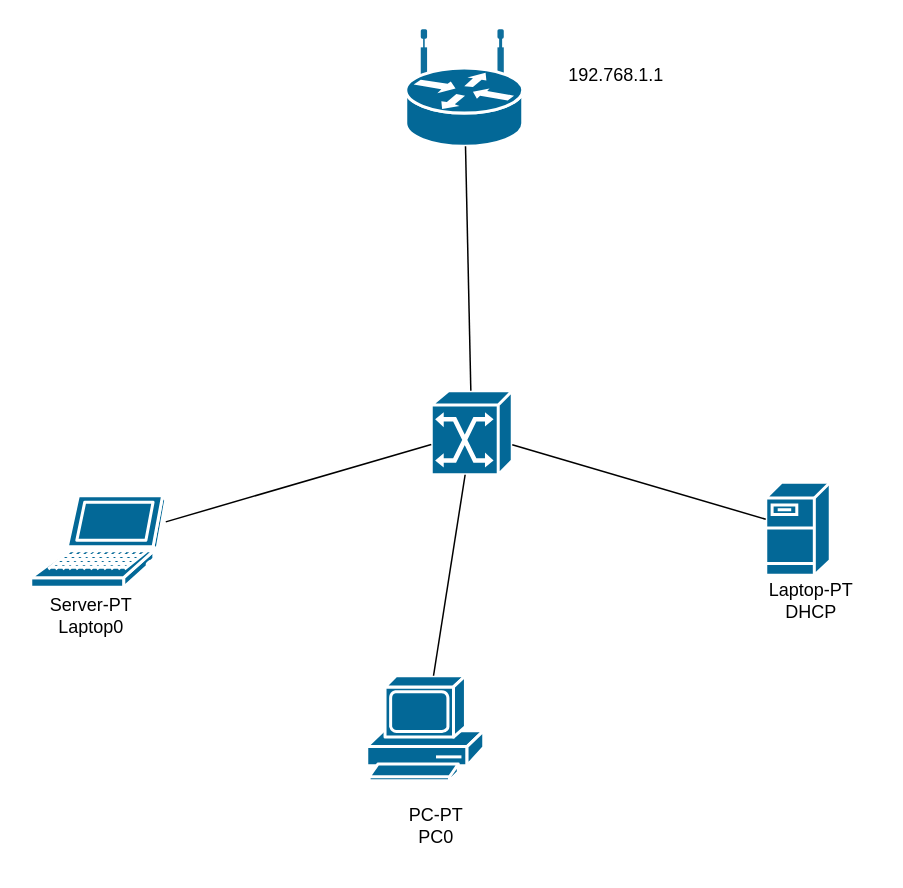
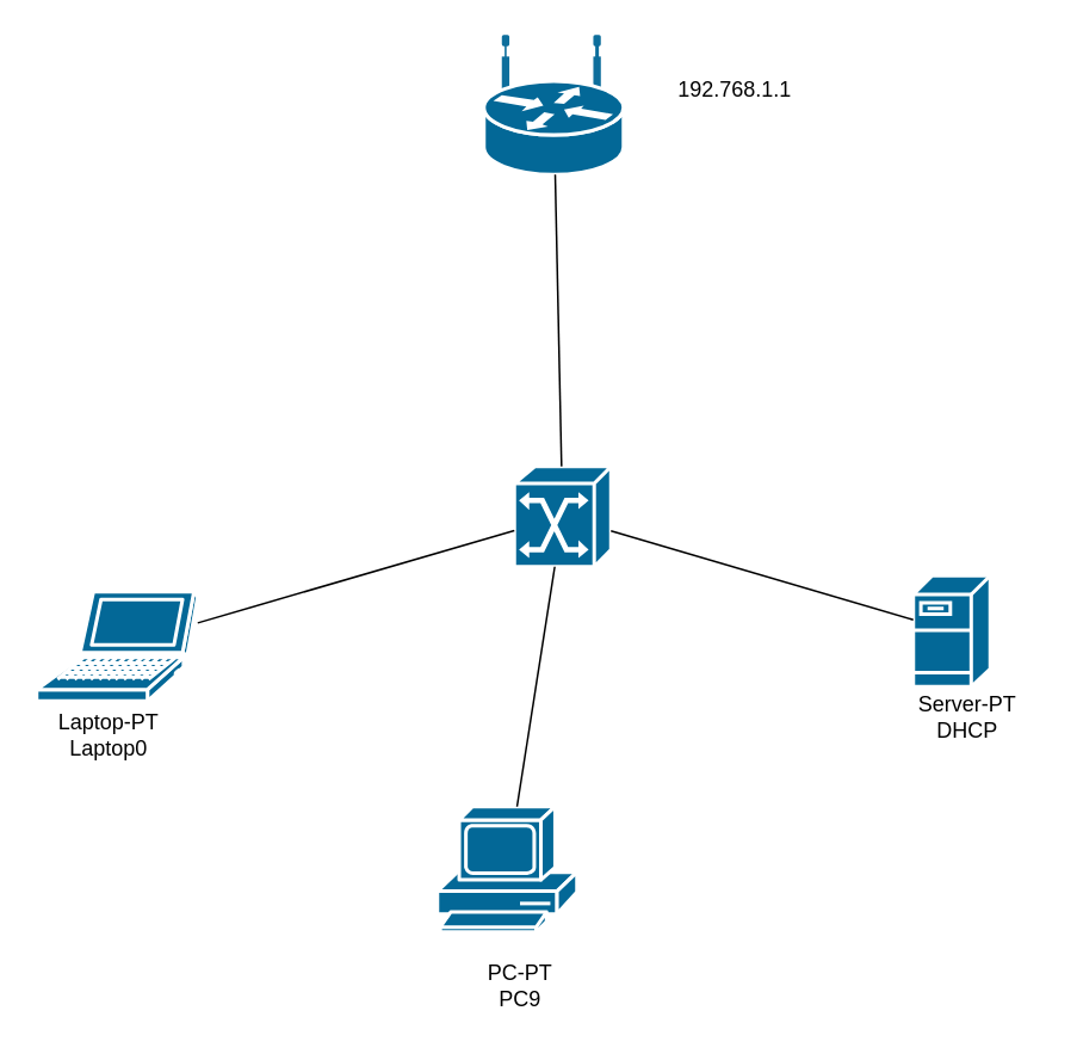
  <mxCell id="0" />
  <mxCell id="1" parent="0" />
  <mxCell id="2" value="" style="shape=mxgraph.cisco.computers_and_peripherals.laptop;sketch=0;html=1;pointerEvents=1;dashed=0;fillColor=#036897;strokeColor=#ffffff;strokeWidth=2;verticalLabelPosition=bottom;verticalAlign=top;align=center;outlineConnect=0;" parent="1" vertex="1"><mxGeometry x="20" y="330" width="90" height="61" as="geometry" /></mxCell>
  <mxCell id="3" value="" style="shape=mxgraph.cisco.computers_and_peripherals.pc;sketch=0;html=1;pointerEvents=1;dashed=0;fillColor=#036897;strokeColor=#ffffff;strokeWidth=2;verticalLabelPosition=bottom;verticalAlign=top;align=center;outlineConnect=0;" parent="1" vertex="1"><mxGeometry x="244" y="450" width="78" height="70" as="geometry" /></mxCell>
  <mxCell id="4" value="" style="shape=mxgraph.cisco.routers.wireless_router;sketch=0;html=1;pointerEvents=1;dashed=0;fillColor=#036897;strokeColor=#ffffff;strokeWidth=2;verticalLabelPosition=bottom;verticalAlign=top;align=center;outlineConnect=0;" parent="1" vertex="1"><mxGeometry x="270" y="20" width="78" height="77" as="geometry" /></mxCell>
  <mxCell id="5" value="" style="shape=mxgraph.cisco.servers.fileserver;sketch=0;html=1;pointerEvents=1;dashed=0;fillColor=#036897;strokeColor=#ffffff;strokeWidth=2;verticalLabelPosition=bottom;verticalAlign=top;align=center;outlineConnect=0;" parent="1" vertex="1"><mxGeometry x="510" y="321" width="43" height="62" as="geometry" /></mxCell>
  <mxCell id="6" value="" style="shape=mxgraph.cisco.switches.atm_switch;sketch=0;html=1;pointerEvents=1;dashed=0;fillColor=#036897;strokeColor=#ffffff;strokeWidth=2;verticalLabelPosition=bottom;verticalAlign=top;align=center;outlineConnect=0;" parent="1" vertex="1"><mxGeometry x="287" y="260" width="54" height="56" as="geometry" /></mxCell>
  <mxCell id="7" value="" style="endArrow=none;html=1;rounded=0;" parent="1" source="6" target="4" edge="1"><mxGeometry width="50" height="50" relative="1" as="geometry"><mxPoint x="290" y="370" as="sourcePoint" /><mxPoint x="340" y="320" as="targetPoint" /></mxGeometry></mxCell>
  <mxCell id="8" value="" style="endArrow=none;html=1;rounded=0;" parent="1" source="2" target="6" edge="1"><mxGeometry width="50" height="50" relative="1" as="geometry"><mxPoint x="290" y="370" as="sourcePoint" /><mxPoint x="340" y="320" as="targetPoint" /></mxGeometry></mxCell>
  <mxCell id="9" value="" style="endArrow=none;html=1;rounded=0;" parent="1" source="3" target="6" edge="1"><mxGeometry width="50" height="50" relative="1" as="geometry"><mxPoint x="290" y="370" as="sourcePoint" /><mxPoint x="340" y="320" as="targetPoint" /></mxGeometry></mxCell>
  <mxCell id="10" value="" style="endArrow=none;html=1;rounded=0;" parent="1" source="5" target="6" edge="1"><mxGeometry width="50" height="50" relative="1" as="geometry"><mxPoint x="290" y="370" as="sourcePoint" /><mxPoint x="340" y="320" as="targetPoint" /></mxGeometry></mxCell>
  <mxCell id="11" value="192.768.1.1" style="text;html=1;align=center;verticalAlign=middle;resizable=0;points=[];autosize=1;strokeColor=none;fillColor=none;" parent="1" vertex="1"><mxGeometry x="365" y="35" width="90" height="30" as="geometry" /></mxCell>
- <mxCell id="12" value="Laptop-PT&lt;br&gt;DHCP" style="text;html=1;align=center;verticalAlign=middle;resizable=0;points=[];autosize=1;strokeColor=none;fillColor=none;" parent="1" vertex="1"><mxGeometry x="500" y="380" width="80" height="40" as="geometry" /></mxCell>
- <mxCell id="13" value="Server-PT&lt;br&gt;Laptop0" style="text;html=1;align=center;verticalAlign=middle;resizable=0;points=[];autosize=1;strokeColor=none;fillColor=none;" parent="1" vertex="1"><mxGeometry x="20" y="390" width="80" height="40" as="geometry" /></mxCell>
- <mxCell id="14" value="PC-PT&lt;br&gt;PC0" style="text;html=1;align=center;verticalAlign=middle;resizable=0;points=[];autosize=1;strokeColor=none;fillColor=none;" parent="1" vertex="1"><mxGeometry x="260" y="530" width="60" height="40" as="geometry" /></mxCell>
+ <mxCell id="12" value="Server-PT&lt;br&gt;DHCP" style="text;html=1;align=center;verticalAlign=middle;resizable=0;points=[];autosize=1;strokeColor=none;fillColor=none;" parent="1" vertex="1"><mxGeometry x="500" y="380" width="80" height="40" as="geometry" /></mxCell>
+ <mxCell id="13" value="Laptop-PT&lt;br&gt;Laptop0" style="text;html=1;align=center;verticalAlign=middle;resizable=0;points=[];autosize=1;strokeColor=none;fillColor=none;" parent="1" vertex="1"><mxGeometry x="20" y="390" width="80" height="40" as="geometry" /></mxCell>
+ <mxCell id="14" value="PC-PT&lt;br&gt;PC9" style="text;html=1;align=center;verticalAlign=middle;resizable=0;points=[];autosize=1;strokeColor=none;fillColor=none;" parent="1" vertex="1"><mxGeometry x="260" y="530" width="60" height="40" as="geometry" /></mxCell>
